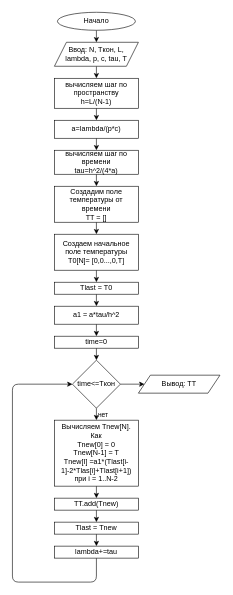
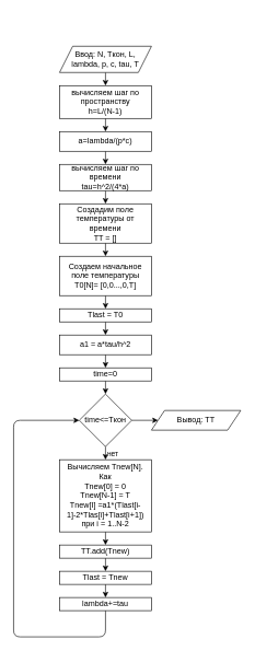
  <mxCell id="0" />
  <mxCell id="1" parent="0" />
- <mxCell id="2" style="edgeStyle=none;html=1;" edge="1" parent="1" source="3" target="5"><mxGeometry relative="1" as="geometry" /></mxCell>
- <mxCell id="3" value="Начало" style="ellipse;whiteSpace=wrap;html=1;" vertex="1" parent="1"><mxGeometry x="95" y="20" width="130" height="30" as="geometry" /></mxCell>
  <mxCell id="4" style="edgeStyle=none;html=1;" edge="1" parent="1" source="5" target="7"><mxGeometry relative="1" as="geometry" /></mxCell>
  <mxCell id="5" value="Ввод: N, Tкон, L, lambda, p, c, tau, T" style="shape=parallelogram;perimeter=parallelogramPerimeter;whiteSpace=wrap;html=1;fixedSize=1;" vertex="1" parent="1"><mxGeometry x="90" y="70" width="140" height="40" as="geometry" /></mxCell>
  <mxCell id="6" style="edgeStyle=none;html=1;" edge="1" parent="1" source="7" target="9"><mxGeometry relative="1" as="geometry" /></mxCell>
  <mxCell id="7" value="вычисляем шаг по пространству&lt;br&gt;h=L/(N-1)" style="rounded=0;whiteSpace=wrap;html=1;" vertex="1" parent="1"><mxGeometry x="90" y="130" width="140" height="50" as="geometry" /></mxCell>
  <mxCell id="8" style="edgeStyle=none;html=1;" edge="1" parent="1" source="9" target="11"><mxGeometry relative="1" as="geometry" /></mxCell>
  <mxCell id="9" value="a=lambda/(p*c)" style="rounded=0;whiteSpace=wrap;html=1;" vertex="1" parent="1"><mxGeometry x="90" y="200" width="140" height="30" as="geometry" /></mxCell>
  <mxCell id="10" style="edgeStyle=none;html=1;entryX=0.5;entryY=0;entryDx=0;entryDy=0;" edge="1" parent="1" source="11" target="31"><mxGeometry relative="1" as="geometry" /></mxCell>
  <mxCell id="11" value="вычисляем шаг по времени&lt;br&gt;tau=h^2/(4*a)" style="rounded=0;whiteSpace=wrap;html=1;" vertex="1" parent="1"><mxGeometry x="90" y="250" width="140" height="40" as="geometry" /></mxCell>
  <mxCell id="12" style="edgeStyle=none;html=1;entryX=0.5;entryY=0;entryDx=0;entryDy=0;" edge="1" parent="1" source="13" target="27"><mxGeometry relative="1" as="geometry" /></mxCell>
  <mxCell id="13" value="Создаем начальное поле температуры&lt;br&gt;T0[N]= [0,0...,0,T]" style="rounded=0;whiteSpace=wrap;html=1;" vertex="1" parent="1"><mxGeometry x="90" y="390" width="140" height="60" as="geometry" /></mxCell>
  <mxCell id="14" style="edgeStyle=none;html=1;entryX=0.5;entryY=0;entryDx=0;entryDy=0;" edge="1" parent="1" source="15" target="19"><mxGeometry relative="1" as="geometry" /></mxCell>
  <mxCell id="15" value="time=0" style="rounded=0;whiteSpace=wrap;html=1;" vertex="1" parent="1"><mxGeometry x="90" y="560" width="140" height="20" as="geometry" /></mxCell>
  <mxCell id="16" style="edgeStyle=none;html=1;entryX=0.5;entryY=0;entryDx=0;entryDy=0;" edge="1" parent="1" source="19" target="23"><mxGeometry relative="1" as="geometry" /></mxCell>
  <mxCell id="17" value="нет" style="edgeLabel;html=1;align=center;verticalAlign=middle;resizable=0;points=[];" vertex="1" connectable="0" parent="16"><mxGeometry x="-0.481" y="-3" relative="1" as="geometry"><mxPoint x="13" y="5" as="offset" /></mxGeometry></mxCell>
  <mxCell id="18" style="edgeStyle=none;html=1;entryX=0;entryY=0.5;entryDx=0;entryDy=0;" edge="1" parent="1" source="19" target="34"><mxGeometry relative="1" as="geometry" /></mxCell>
  <mxCell id="19" value="time&amp;lt;=Tкон" style="rhombus;whiteSpace=wrap;html=1;" vertex="1" parent="1"><mxGeometry x="120" y="600" width="80" height="80" as="geometry" /></mxCell>
  <mxCell id="20" style="edgeStyle=none;html=1;entryX=0;entryY=0.5;entryDx=0;entryDy=0;" edge="1" parent="1" source="21" target="19"><mxGeometry relative="1" as="geometry"><Array as="points"><mxPoint x="160" y="970" /><mxPoint x="20" y="970" /><mxPoint x="20" y="640" /></Array></mxGeometry></mxCell>
  <mxCell id="21" value="lambda+=tau" style="rounded=0;whiteSpace=wrap;html=1;" vertex="1" parent="1"><mxGeometry x="90" y="910" width="140" height="20" as="geometry" /></mxCell>
  <mxCell id="22" style="edgeStyle=none;html=1;entryX=0.5;entryY=0;entryDx=0;entryDy=0;" edge="1" parent="1" source="23" target="33"><mxGeometry relative="1" as="geometry" /></mxCell>
  <mxCell id="23" value="Вычисляем Tnew[N].&#10;Как&#10;Tnew[0] = 0&#10;Tnew[N-1] = T&#10;Tnew[I] =a1*(Tlast[i-1]-2*Tlas[i]+Tlast[i+1]) при i = 1..N-2" style="rounded=0;whiteSpace=wrap;verticalAlign=middle;" vertex="1" parent="1"><mxGeometry x="90" y="700" width="140" height="110" as="geometry" /></mxCell>
  <mxCell id="24" style="edgeStyle=none;html=1;entryX=0.5;entryY=0;entryDx=0;entryDy=0;" edge="1" parent="1" source="25" target="15"><mxGeometry relative="1" as="geometry"><mxPoint x="170" y="560" as="targetPoint" /></mxGeometry></mxCell>
  <mxCell id="25" value="a1 = a*tau/h^2" style="rounded=0;whiteSpace=wrap;verticalAlign=middle;" vertex="1" parent="1"><mxGeometry x="90" y="510" width="140" height="30" as="geometry" /></mxCell>
  <mxCell id="26" style="edgeStyle=none;html=1;" edge="1" parent="1" source="27" target="25"><mxGeometry relative="1" as="geometry" /></mxCell>
  <mxCell id="27" value="Tlast = T0" style="rounded=0;whiteSpace=wrap;html=1;" vertex="1" parent="1"><mxGeometry x="90" y="470" width="140" height="20" as="geometry" /></mxCell>
  <mxCell id="28" style="edgeStyle=none;html=1;" edge="1" parent="1" source="29" target="21"><mxGeometry relative="1" as="geometry" /></mxCell>
  <mxCell id="29" value="Tlast = Tnew" style="rounded=0;whiteSpace=wrap;html=1;" vertex="1" parent="1"><mxGeometry x="90" y="870" width="140" height="20" as="geometry" /></mxCell>
  <mxCell id="30" style="edgeStyle=none;html=1;" edge="1" parent="1" source="31" target="13"><mxGeometry relative="1" as="geometry" /></mxCell>
  <mxCell id="31" value="Cоздадим поле температуры от времени&lt;br&gt;TT = []" style="rounded=0;whiteSpace=wrap;html=1;" vertex="1" parent="1"><mxGeometry x="90" y="310" width="140" height="60" as="geometry" /></mxCell>
  <mxCell id="32" style="edgeStyle=none;html=1;entryX=0.5;entryY=0;entryDx=0;entryDy=0;" edge="1" parent="1" source="33" target="29"><mxGeometry relative="1" as="geometry" /></mxCell>
  <mxCell id="33" value="TT.add(Tnew)" style="rounded=0;whiteSpace=wrap;html=1;" vertex="1" parent="1"><mxGeometry x="90" y="830" width="140" height="20" as="geometry" /></mxCell>
  <mxCell id="34" value="Вывод: TT" style="shape=parallelogram;perimeter=parallelogramPerimeter;whiteSpace=wrap;html=1;fixedSize=1;" vertex="1" parent="1"><mxGeometry x="230" y="625" width="136" height="30" as="geometry" /></mxCell>
